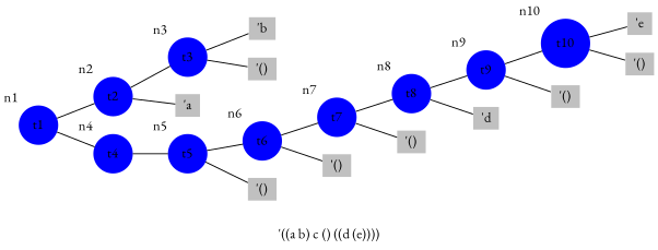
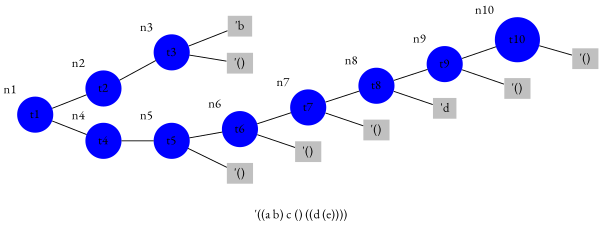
  graph {
    fontname="EB Garamond"
    label="'((a b) c () ((d (e))))"
    ordering=out
    rankdir=LR
    node [fillcolor=blue fontname="EB Garamond" penwidth=0 shape=circle style=filled]
    edge [fontname="EB Garamond"]
    t1 [height=0.1 width=0.1 xlabel=n1]
    t2 [height=0.1 width=0.1 xlabel=n2]
    t4 [height=0.1 width=0.1 xlabel=n4]
    t3 [height=0.1 width=0.1 xlabel=n3]
-   n5 [fillcolor=gray height=0.3 label="'a" shape=none width=0.3]
    t5 [height=0.1 width=0.1 xlabel=n5]
    n7 [fillcolor=gray height=0.3 label="'b" shape=none width=0.3]
    n8 [fillcolor=gray height=0.3 label="'()" shape=none width=0.3]
    t6 [height=0.1 width=0.1 xlabel=n6]
    n10 [fillcolor=gray height=0.3 label="'()" shape=none width=0.3]
    t7 [height=0.1 width=0.1 xlabel=n7]
    n12 [fillcolor=gray height=0.3 label="'()" shape=none width=0.3]
    t8 [height=0.1 width=0.1 xlabel=n8]
    n14 [fillcolor=gray height=0.3 label="'()" shape=none width=0.3]
    t9 [height=0.1 width=0.1 xlabel=n9]
    n16 [fillcolor=gray height=0.3 label="'d" shape=none width=0.3]
    t10 [height=0.1 width=0.1 xlabel=n10]
    n18 [fillcolor=gray height=0.3 label="'()" shape=none width=0.3]
-   n19 [fillcolor=gray height=0.3 label="'e" shape=none width=0.3]
    n20 [fillcolor=gray height=0.3 label="'()" shape=none width=0.3]
    t1 -- t2
    t1 -- t4
    t2 -- t3
-   t2 -- n5
    t4 -- t5
    t3 -- n7
    t3 -- n8
    t5 -- t6
    t5 -- n10
    t6 -- t7
    t6 -- n12
    t7 -- t8
    t7 -- n14
    t8 -- t9
    t8 -- n16
    t9 -- t10
    t9 -- n18
-   t10 -- n19
    t10 -- n20
  }
